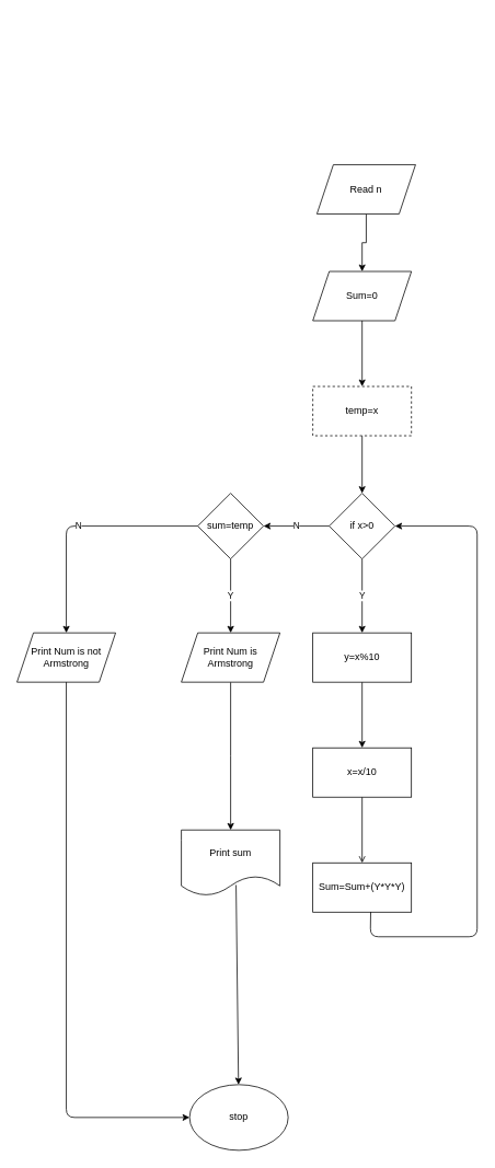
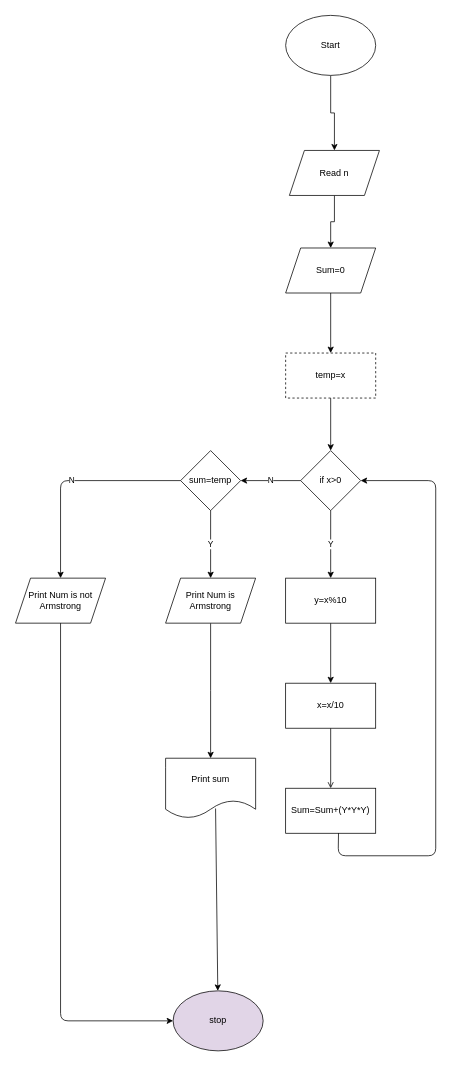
  <mxCell id="0" />
  <mxCell id="1" parent="0" />
+ <mxCell id="2" value="" style="edgeStyle=orthogonalEdgeStyle;rounded=0;orthogonalLoop=1;jettySize=auto;html=1;" parent="1" source="3" target="5" edge="1"><mxGeometry relative="1" as="geometry" /></mxCell>
+ <mxCell id="3" value="Start" style="ellipse;whiteSpace=wrap;html=1;" parent="1" vertex="1"><mxGeometry x="380" y="20" width="120" height="80" as="geometry" /></mxCell>
  <mxCell id="4" value="" style="edgeStyle=orthogonalEdgeStyle;rounded=0;orthogonalLoop=1;jettySize=auto;html=1;" parent="1" source="5" target="7" edge="1"><mxGeometry relative="1" as="geometry" /></mxCell>
  <mxCell id="5" value="Read n" style="shape=parallelogram;perimeter=parallelogramPerimeter;whiteSpace=wrap;html=1;fixedSize=1;" parent="1" vertex="1"><mxGeometry x="385" y="200" width="120" height="60" as="geometry" /></mxCell>
  <mxCell id="6" value="" style="edgeStyle=orthogonalEdgeStyle;rounded=0;orthogonalLoop=1;jettySize=auto;html=1;" parent="1" source="7" target="9" edge="1"><mxGeometry relative="1" as="geometry" /></mxCell>
  <mxCell id="7" value="Sum=0" style="shape=parallelogram;perimeter=parallelogramPerimeter;whiteSpace=wrap;html=1;fixedSize=1;" parent="1" vertex="1"><mxGeometry x="380" y="330" width="120" height="60" as="geometry" /></mxCell>
  <mxCell id="8" value="" style="edgeStyle=orthogonalEdgeStyle;rounded=0;orthogonalLoop=1;jettySize=auto;html=1;" parent="1" source="9" target="12" edge="1"><mxGeometry relative="1" as="geometry" /></mxCell>
  <mxCell id="9" value="temp=x" style="whiteSpace=wrap;html=1;dashed=1;" parent="1" vertex="1"><mxGeometry x="380" y="470" width="120" height="60" as="geometry" /></mxCell>
  <mxCell id="10" value="Y" style="edgeStyle=orthogonalEdgeStyle;rounded=0;orthogonalLoop=1;jettySize=auto;html=1;" parent="1" source="12" target="14" edge="1"><mxGeometry relative="1" as="geometry" /></mxCell>
  <mxCell id="11" value="N" style="edgeStyle=orthogonalEdgeStyle;rounded=0;orthogonalLoop=1;jettySize=auto;html=1;" parent="1" source="12" target="20" edge="1"><mxGeometry relative="1" as="geometry" /></mxCell>
  <mxCell id="12" value="if x&amp;gt;0" style="rhombus;whiteSpace=wrap;html=1;" parent="1" vertex="1"><mxGeometry x="400" y="600" width="80" height="80" as="geometry" /></mxCell>
  <mxCell id="13" value="" style="edgeStyle=orthogonalEdgeStyle;rounded=0;orthogonalLoop=1;jettySize=auto;html=1;" parent="1" source="14" target="16" edge="1"><mxGeometry relative="1" as="geometry" /></mxCell>
  <mxCell id="14" value="y=x%10" style="whiteSpace=wrap;html=1;" parent="1" vertex="1"><mxGeometry x="380" y="770" width="120" height="60" as="geometry" /></mxCell>
  <mxCell id="15" value="" style="edgeStyle=orthogonalEdgeStyle;rounded=0;orthogonalLoop=1;jettySize=auto;html=1;endArrow=open;" parent="1" source="16" target="17" edge="1"><mxGeometry relative="1" as="geometry" /></mxCell>
  <mxCell id="16" value="x=x/10" style="whiteSpace=wrap;html=1;" parent="1" vertex="1"><mxGeometry x="380" y="910" width="120" height="60" as="geometry" /></mxCell>
  <mxCell id="17" value="Sum=Sum+(Y*Y*Y)" style="whiteSpace=wrap;html=1;" parent="1" vertex="1"><mxGeometry x="380" y="1050" width="120" height="60" as="geometry" /></mxCell>
  <mxCell id="18" value="" style="endArrow=classic;html=1;exitX=0.587;exitY=0.997;exitDx=0;exitDy=0;exitPerimeter=0;" parent="1" source="17" edge="1"><mxGeometry width="50" height="50" relative="1" as="geometry"><mxPoint x="500" y="1179" as="sourcePoint" /><mxPoint x="480" y="640" as="targetPoint" /><Array as="points"><mxPoint x="450" y="1140" /><mxPoint x="580" y="1140" /><mxPoint x="580" y="640" /></Array></mxGeometry></mxCell>
  <mxCell id="19" value="Y" style="edgeStyle=orthogonalEdgeStyle;rounded=0;orthogonalLoop=1;jettySize=auto;html=1;" parent="1" source="20" target="22" edge="1"><mxGeometry relative="1" as="geometry" /></mxCell>
  <mxCell id="20" value="sum=temp" style="rhombus;whiteSpace=wrap;html=1;" parent="1" vertex="1"><mxGeometry x="240" y="600" width="80" height="80" as="geometry" /></mxCell>
  <mxCell id="21" value="" style="edgeStyle=orthogonalEdgeStyle;rounded=0;orthogonalLoop=1;jettySize=auto;html=1;" parent="1" source="22" edge="1"><mxGeometry relative="1" as="geometry"><mxPoint x="280" y="1010" as="targetPoint" /></mxGeometry></mxCell>
  <mxCell id="22" value="Print Num is Armstrong" style="shape=parallelogram;perimeter=parallelogramPerimeter;whiteSpace=wrap;html=1;fixedSize=1;" parent="1" vertex="1"><mxGeometry x="220" y="770" width="120" height="60" as="geometry" /></mxCell>
  <mxCell id="23" value="Print Num is not Armstrong" style="shape=parallelogram;perimeter=parallelogramPerimeter;whiteSpace=wrap;html=1;fixedSize=1;" parent="1" vertex="1"><mxGeometry x="20" y="770" width="120" height="60" as="geometry" /></mxCell>
  <mxCell id="24" value="" style="endArrow=classic;html=1;" parent="1" source="23" target="28" edge="1"><mxGeometry width="50" height="50" relative="1" as="geometry"><mxPoint x="150" y="990" as="sourcePoint" /><mxPoint x="240" y="1360" as="targetPoint" /><Array as="points"><mxPoint x="80" y="1360" /></Array></mxGeometry></mxCell>
  <mxCell id="25" value="N" style="endArrow=classic;html=1;exitX=0;exitY=0.5;exitDx=0;exitDy=0;" parent="1" source="20" target="23" edge="1"><mxGeometry width="50" height="50" relative="1" as="geometry"><mxPoint x="300" y="700" as="sourcePoint" /><mxPoint x="350" y="650" as="targetPoint" /><Array as="points"><mxPoint x="80" y="640" /></Array></mxGeometry></mxCell>
  <mxCell id="26" value="Print sum" style="shape=document;whiteSpace=wrap;html=1;boundedLbl=1;" parent="1" vertex="1"><mxGeometry x="220" y="1010" width="120" height="80" as="geometry" /></mxCell>
  <mxCell id="27" value="" style="endArrow=classic;html=1;exitX=0.555;exitY=0.837;exitDx=0;exitDy=0;exitPerimeter=0;" parent="1" source="26" target="28" edge="1"><mxGeometry width="50" height="50" relative="1" as="geometry"><mxPoint x="320" y="1210" as="sourcePoint" /><mxPoint x="287" y="1320" as="targetPoint" /></mxGeometry></mxCell>
- <mxCell id="28" value="stop" style="ellipse;whiteSpace=wrap;html=1;" parent="1" vertex="1"><mxGeometry x="230" y="1320" width="120" height="80" as="geometry" /></mxCell>
+ <mxCell id="28" value="stop" style="ellipse;whiteSpace=wrap;html=1;fillColor=#e1d5e7;" parent="1" vertex="1"><mxGeometry x="230" y="1320" width="120" height="80" as="geometry" /></mxCell>
